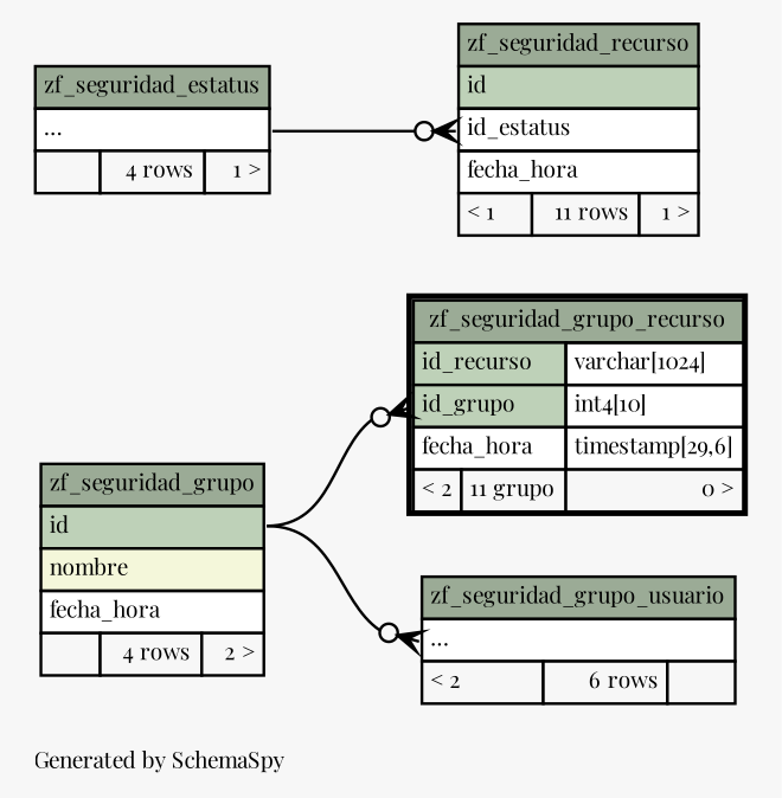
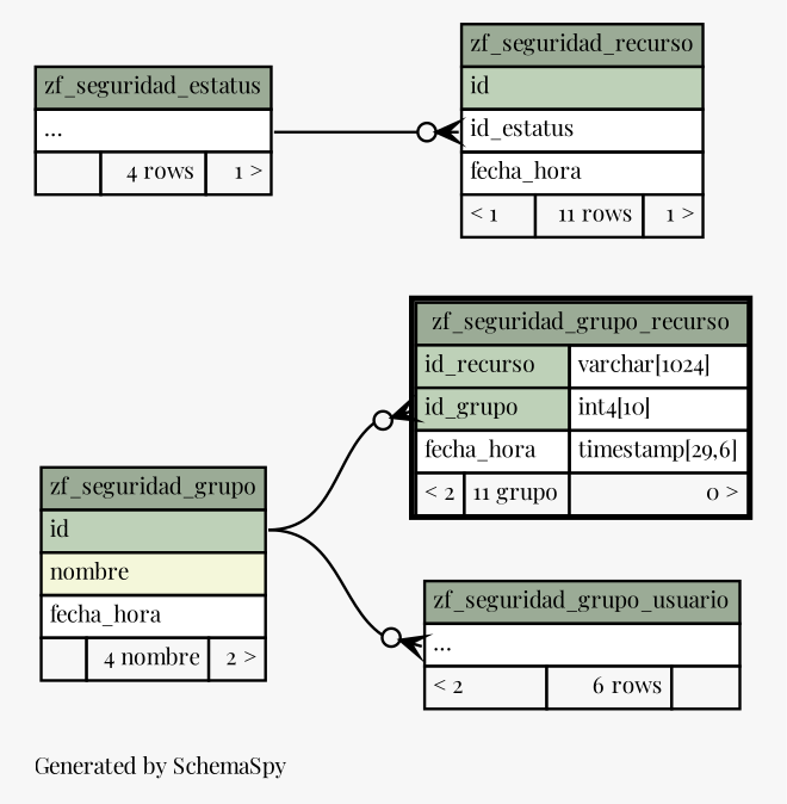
  digraph {
    bgcolor="#f7f7f7"
    fontname="Playfair Display"
    fontsize=8
    label="\nGenerated by SchemaSpy"
    labeljust=l
    nodesep=0.18
    rankdir=RL
    ranksep=0.46
    node [fontname="Playfair Display" fontsize=8 shape=plaintext]
    edge [arrowhead=none arrowsize=0.8 arrowtail=crowodot dir=back fontname="Playfair Display" headport="id:e"]
    n1 [label=<     <TABLE BORDER="2" CELLBORDER="1" CELLSPACING="0" BGCOLOR="#ffffff">       <TR><TD COLSPAN="3" BGCOLOR="#9bab96" ALIGN="CENTER">zf_seguridad_grupo_recurso</TD></TR>       <TR><TD PORT="id_recurso" COLSPAN="2" BGCOLOR="#bed1b8" ALIGN="LEFT">id_recurso</TD><TD PORT="id_recurso.type" ALIGN="LEFT">varchar[1024]</TD></TR>       <TR><TD PORT="id_grupo" COLSPAN="2" BGCOLOR="#bed1b8" ALIGN="LEFT">id_grupo</TD><TD PORT="id_grupo.type" ALIGN="LEFT">int4[10]</TD></TR>       <TR><TD PORT="fecha_hora" COLSPAN="2" ALIGN="LEFT">fecha_hora</TD><TD PORT="fecha_hora.type" ALIGN="LEFT">timestamp[29,6]</TD></TR>       <TR><TD ALIGN="LEFT" BGCOLOR="#f7f7f7">&lt; 2</TD><TD ALIGN="RIGHT" BGCOLOR="#f7f7f7">11 grupo</TD><TD ALIGN="RIGHT" BGCOLOR="#f7f7f7">0 &gt;</TD></TR>     </TABLE>>]
-   n2 [label=<     <TABLE BORDER="0" CELLBORDER="1" CELLSPACING="0" BGCOLOR="#ffffff">       <TR><TD COLSPAN="3" BGCOLOR="#9bab96" ALIGN="CENTER">zf_seguridad_grupo</TD></TR>       <TR><TD PORT="id" COLSPAN="3" BGCOLOR="#bed1b8" ALIGN="LEFT">id</TD></TR>       <TR><TD PORT="nombre" COLSPAN="3" BGCOLOR="#f4f7da" ALIGN="LEFT">nombre</TD></TR>       <TR><TD PORT="fecha_hora" COLSPAN="3" ALIGN="LEFT">fecha_hora</TD></TR>       <TR><TD ALIGN="LEFT" BGCOLOR="#f7f7f7">  </TD><TD ALIGN="RIGHT" BGCOLOR="#f7f7f7">4 rows</TD><TD ALIGN="RIGHT" BGCOLOR="#f7f7f7">2 &gt;</TD></TR>     </TABLE>>]
+   n2 [label=<     <TABLE BORDER="0" CELLBORDER="1" CELLSPACING="0" BGCOLOR="#ffffff">       <TR><TD COLSPAN="3" BGCOLOR="#9bab96" ALIGN="CENTER">zf_seguridad_grupo</TD></TR>       <TR><TD PORT="id" COLSPAN="3" BGCOLOR="#bed1b8" ALIGN="LEFT">id</TD></TR>       <TR><TD PORT="nombre" COLSPAN="3" BGCOLOR="#f4f7da" ALIGN="LEFT">nombre</TD></TR>       <TR><TD PORT="fecha_hora" COLSPAN="3" ALIGN="LEFT">fecha_hora</TD></TR>       <TR><TD ALIGN="LEFT" BGCOLOR="#f7f7f7">  </TD><TD ALIGN="RIGHT" BGCOLOR="#f7f7f7">4 nombre</TD><TD ALIGN="RIGHT" BGCOLOR="#f7f7f7">2 &gt;</TD></TR>     </TABLE>>]
    n3 [label=<     <TABLE BORDER="0" CELLBORDER="1" CELLSPACING="0" BGCOLOR="#ffffff">       <TR><TD COLSPAN="3" BGCOLOR="#9bab96" ALIGN="CENTER">zf_seguridad_recurso</TD></TR>       <TR><TD PORT="id" COLSPAN="3" BGCOLOR="#bed1b8" ALIGN="LEFT">id</TD></TR>       <TR><TD PORT="id_estatus" COLSPAN="3" ALIGN="LEFT">id_estatus</TD></TR>       <TR><TD PORT="fecha_hora" COLSPAN="3" ALIGN="LEFT">fecha_hora</TD></TR>       <TR><TD ALIGN="LEFT" BGCOLOR="#f7f7f7">&lt; 1</TD><TD ALIGN="RIGHT" BGCOLOR="#f7f7f7">11 rows</TD><TD ALIGN="RIGHT" BGCOLOR="#f7f7f7">1 &gt;</TD></TR>     </TABLE>>]
    n4 [label=<     <TABLE BORDER="0" CELLBORDER="1" CELLSPACING="0" BGCOLOR="#ffffff">       <TR><TD COLSPAN="3" BGCOLOR="#9bab96" ALIGN="CENTER">zf_seguridad_estatus</TD></TR>       <TR><TD PORT="elipses" COLSPAN="3" ALIGN="LEFT">...</TD></TR>       <TR><TD ALIGN="LEFT" BGCOLOR="#f7f7f7">  </TD><TD ALIGN="RIGHT" BGCOLOR="#f7f7f7">4 rows</TD><TD ALIGN="RIGHT" BGCOLOR="#f7f7f7">1 &gt;</TD></TR>     </TABLE>>]
    n5 [label=<     <TABLE BORDER="0" CELLBORDER="1" CELLSPACING="0" BGCOLOR="#ffffff">       <TR><TD COLSPAN="3" BGCOLOR="#9bab96" ALIGN="CENTER">zf_seguridad_grupo_usuario</TD></TR>       <TR><TD PORT="elipses" COLSPAN="3" ALIGN="LEFT">...</TD></TR>       <TR><TD ALIGN="LEFT" BGCOLOR="#f7f7f7">&lt; 2</TD><TD ALIGN="RIGHT" BGCOLOR="#f7f7f7">6 rows</TD><TD ALIGN="RIGHT" BGCOLOR="#f7f7f7">  </TD></TR>     </TABLE>>]
    n1 -> n2 [tailport="id_grupo:w"]
    n3 -> n4 [headport="elipses:e" tailport="id_estatus:w"]
    n5 -> n2 [tailport="elipses:w"]
  }
